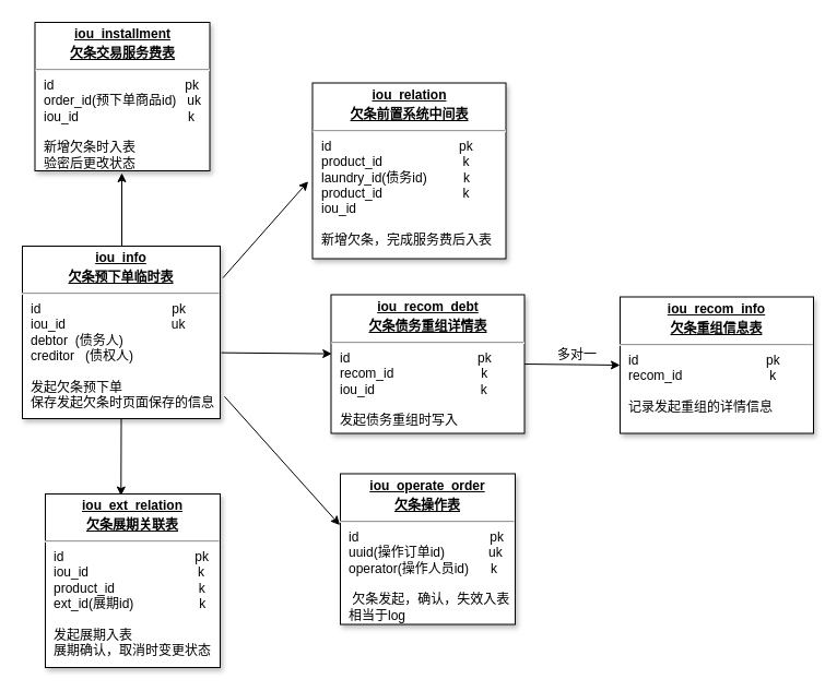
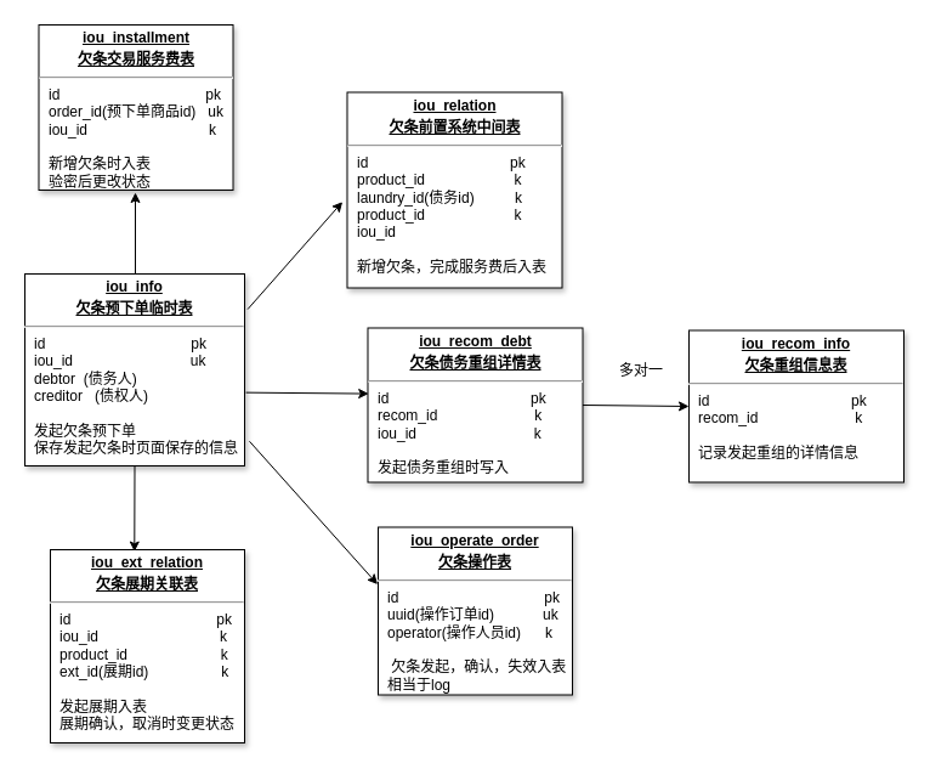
  <mxCell id="0" />
  <mxCell id="1" parent="0" />
  <mxCell id="2" value="&lt;p style=&quot;margin: 0px ; margin-top: 4px ; text-align: center ; text-decoration: underline&quot;&gt;&lt;b&gt;iou_installment&lt;/b&gt;&lt;/p&gt;&lt;p style=&quot;margin: 0px ; margin-top: 4px ; text-align: center ; text-decoration: underline&quot;&gt;&lt;b&gt;欠条交易服务费表&lt;/b&gt;&lt;/p&gt;&lt;hr&gt;&lt;p style=&quot;margin: 0px ; margin-left: 8px&quot;&gt;id&amp;nbsp; &amp;nbsp; &amp;nbsp; &amp;nbsp; &amp;nbsp; &amp;nbsp; &amp;nbsp; &amp;nbsp; &amp;nbsp; &amp;nbsp; &amp;nbsp; &amp;nbsp; &amp;nbsp; &amp;nbsp; &amp;nbsp; &amp;nbsp; &amp;nbsp; &amp;nbsp; pk&lt;/p&gt;&lt;p style=&quot;margin: 0px ; margin-left: 8px&quot;&gt;order_id(预下单商品id)&amp;nbsp; &amp;nbsp;uk&lt;/p&gt;&lt;p style=&quot;margin: 0px ; margin-left: 8px&quot;&gt;iou_id&amp;nbsp; &amp;nbsp; &amp;nbsp; &amp;nbsp; &amp;nbsp; &amp;nbsp; &amp;nbsp; &amp;nbsp; &amp;nbsp; &amp;nbsp; &amp;nbsp; &amp;nbsp; &amp;nbsp; &amp;nbsp; &amp;nbsp; k&lt;/p&gt;&lt;p style=&quot;margin: 0px ; margin-left: 8px&quot;&gt;&lt;br&gt;&lt;/p&gt;&lt;p style=&quot;margin: 0px ; margin-left: 8px&quot;&gt;新增欠条时入表&lt;/p&gt;&lt;p style=&quot;margin: 0px ; margin-left: 8px&quot;&gt;验密后更改状态&lt;/p&gt;" style="verticalAlign=top;align=left;overflow=fill;fontSize=12;fontFamily=Helvetica;html=1;shadow=1;" parent="1" vertex="1"><mxGeometry x="31.5" y="20" width="160" height="136" as="geometry" /></mxCell>
  <mxCell id="3" value="&lt;p style=&quot;margin: 0px ; margin-top: 4px ; text-align: center ; text-decoration: underline&quot;&gt;&lt;b&gt;iou_ext_relation&lt;/b&gt;&lt;/p&gt;&lt;p style=&quot;margin: 0px ; margin-top: 4px ; text-align: center ; text-decoration: underline&quot;&gt;&lt;b&gt;欠条展期关联表&lt;/b&gt;&lt;/p&gt;&lt;hr&gt;&lt;p style=&quot;margin: 0px ; margin-left: 8px&quot;&gt;id&amp;nbsp; &amp;nbsp; &amp;nbsp; &amp;nbsp; &amp;nbsp; &amp;nbsp; &amp;nbsp; &amp;nbsp; &amp;nbsp; &amp;nbsp; &amp;nbsp; &amp;nbsp; &amp;nbsp; &amp;nbsp; &amp;nbsp; &amp;nbsp; &amp;nbsp; &amp;nbsp; pk&lt;/p&gt;&lt;p style=&quot;margin: 0px ; margin-left: 8px&quot;&gt;iou_id&amp;nbsp; &amp;nbsp; &amp;nbsp; &amp;nbsp; &amp;nbsp; &amp;nbsp; &amp;nbsp; &amp;nbsp; &amp;nbsp; &amp;nbsp; &amp;nbsp; &amp;nbsp; &amp;nbsp; &amp;nbsp; &amp;nbsp; k&lt;/p&gt;&lt;p style=&quot;margin: 0px ; margin-left: 8px&quot;&gt;product_id&amp;nbsp; &amp;nbsp; &amp;nbsp; &amp;nbsp; &amp;nbsp; &amp;nbsp; &amp;nbsp; &amp;nbsp; &amp;nbsp; &amp;nbsp; &amp;nbsp; &amp;nbsp;k&lt;/p&gt;&lt;p style=&quot;margin: 0px ; margin-left: 8px&quot;&gt;ext_id(展期id)&amp;nbsp; &amp;nbsp; &amp;nbsp; &amp;nbsp; &amp;nbsp; &amp;nbsp; &amp;nbsp; &amp;nbsp; &amp;nbsp; k&lt;/p&gt;&lt;p style=&quot;margin: 0px ; margin-left: 8px&quot;&gt;&lt;br&gt;&lt;/p&gt;&lt;p style=&quot;margin: 0px ; margin-left: 8px&quot;&gt;发起展期入表&lt;/p&gt;&lt;p style=&quot;margin: 0px ; margin-left: 8px&quot;&gt;展期确认，取消时变更状态&lt;/p&gt;&lt;p style=&quot;margin: 0px ; margin-left: 8px&quot;&gt;&lt;br&gt;&lt;/p&gt;" style="verticalAlign=top;align=left;overflow=fill;fontSize=12;fontFamily=Helvetica;html=1;shadow=1;" vertex="1" parent="1"><mxGeometry x="41" y="452" width="160" height="159" as="geometry" /></mxCell>
  <mxCell id="4" value="&lt;p style=&quot;margin: 0px ; margin-top: 4px ; text-align: center ; text-decoration: underline&quot;&gt;&lt;b&gt;iou_operate_order&lt;/b&gt;&lt;/p&gt;&lt;p style=&quot;margin: 0px ; margin-top: 4px ; text-align: center ; text-decoration: underline&quot;&gt;&lt;b&gt;欠条操作表&lt;/b&gt;&lt;/p&gt;&lt;hr&gt;&lt;p style=&quot;margin: 0px ; margin-left: 8px&quot;&gt;id&amp;nbsp; &amp;nbsp; &amp;nbsp; &amp;nbsp; &amp;nbsp; &amp;nbsp; &amp;nbsp; &amp;nbsp; &amp;nbsp; &amp;nbsp; &amp;nbsp; &amp;nbsp; &amp;nbsp; &amp;nbsp; &amp;nbsp; &amp;nbsp; &amp;nbsp; &amp;nbsp; pk&lt;/p&gt;&lt;p style=&quot;margin: 0px ; margin-left: 8px&quot;&gt;uuid(操作订单id)&amp;nbsp; &amp;nbsp; &amp;nbsp; &amp;nbsp; &amp;nbsp; &amp;nbsp; uk&lt;/p&gt;&lt;p style=&quot;margin: 0px ; margin-left: 8px&quot;&gt;operator(操作人员id)&amp;nbsp; &amp;nbsp; &amp;nbsp; k&lt;/p&gt;&lt;p style=&quot;margin: 0px ; margin-left: 8px&quot;&gt;&lt;br&gt;&lt;/p&gt;&lt;p style=&quot;margin: 0px ; margin-left: 8px&quot;&gt;&amp;nbsp;欠条发起，确认，失效入表&lt;/p&gt;&lt;p style=&quot;margin: 0px ; margin-left: 8px&quot;&gt;相当于log&lt;/p&gt;" style="verticalAlign=top;align=left;overflow=fill;fontSize=12;fontFamily=Helvetica;html=1;shadow=1;" parent="1" vertex="1"><mxGeometry x="311" y="433.5" width="160" height="138" as="geometry" /></mxCell>
  <mxCell id="5" value="&lt;p style=&quot;margin: 0px ; margin-top: 4px ; text-align: center ; text-decoration: underline&quot;&gt;&lt;strong&gt;iou_relation&lt;/strong&gt;&lt;/p&gt;&lt;p style=&quot;margin: 0px ; margin-top: 4px ; text-align: center ; text-decoration: underline&quot;&gt;&lt;b&gt;欠条前置系统中间表&lt;/b&gt;&lt;/p&gt;&lt;hr&gt;&lt;p style=&quot;margin: 0px ; margin-left: 8px&quot;&gt;id&amp;nbsp; &amp;nbsp; &amp;nbsp; &amp;nbsp; &amp;nbsp; &amp;nbsp; &amp;nbsp; &amp;nbsp; &amp;nbsp; &amp;nbsp; &amp;nbsp; &amp;nbsp; &amp;nbsp; &amp;nbsp; &amp;nbsp; &amp;nbsp; &amp;nbsp; &amp;nbsp;pk&lt;/p&gt;&lt;p style=&quot;margin: 0px ; margin-left: 8px&quot;&gt;product_id&amp;nbsp; &amp;nbsp; &amp;nbsp; &amp;nbsp; &amp;nbsp; &amp;nbsp; &amp;nbsp; &amp;nbsp; &amp;nbsp; &amp;nbsp; &amp;nbsp; k&lt;/p&gt;&lt;p style=&quot;margin: 0px ; margin-left: 8px&quot;&gt;laundry_id(债务id)&amp;nbsp; &amp;nbsp; &amp;nbsp; &amp;nbsp; &amp;nbsp; k&lt;/p&gt;&lt;p style=&quot;margin: 0px ; margin-left: 8px&quot;&gt;product_id&amp;nbsp; &amp;nbsp; &amp;nbsp; &amp;nbsp; &amp;nbsp; &amp;nbsp; &amp;nbsp; &amp;nbsp; &amp;nbsp; &amp;nbsp; &amp;nbsp; k&lt;/p&gt;&lt;p style=&quot;margin: 0px ; margin-left: 8px&quot;&gt;iou_id&lt;/p&gt;&lt;p style=&quot;margin: 0px ; margin-left: 8px&quot;&gt;&lt;br&gt;&lt;/p&gt;&lt;p style=&quot;margin: 0px ; margin-left: 8px&quot;&gt;新增欠条，完成服务费后入表&lt;/p&gt;&lt;p style=&quot;margin: 0px ; margin-left: 8px&quot;&gt;&lt;br&gt;&lt;/p&gt;" style="verticalAlign=top;align=left;overflow=fill;fontSize=12;fontFamily=Helvetica;html=1;shadow=1;" parent="1" vertex="1"><mxGeometry x="285.5" y="75.5" width="177" height="161" as="geometry" /></mxCell>
  <mxCell id="6" value="&lt;p style=&quot;margin: 0px ; margin-top: 4px ; text-align: center ; text-decoration: underline&quot;&gt;&lt;b&gt;iou_info&lt;/b&gt;&lt;/p&gt;&lt;p style=&quot;margin: 0px ; margin-top: 4px ; text-align: center ; text-decoration: underline&quot;&gt;&lt;b&gt;欠条预下单临时表&lt;/b&gt;&lt;/p&gt;&lt;hr&gt;&lt;p style=&quot;margin: 0px ; margin-left: 8px&quot;&gt;id&amp;nbsp; &amp;nbsp; &amp;nbsp; &amp;nbsp; &amp;nbsp; &amp;nbsp; &amp;nbsp; &amp;nbsp; &amp;nbsp; &amp;nbsp; &amp;nbsp; &amp;nbsp; &amp;nbsp; &amp;nbsp; &amp;nbsp; &amp;nbsp; &amp;nbsp; &amp;nbsp; pk&lt;/p&gt;&lt;p style=&quot;margin: 0px ; margin-left: 8px&quot;&gt;iou_id&amp;nbsp; &amp;nbsp; &amp;nbsp; &amp;nbsp; &amp;nbsp; &amp;nbsp; &amp;nbsp; &amp;nbsp; &amp;nbsp; &amp;nbsp; &amp;nbsp; &amp;nbsp; &amp;nbsp; &amp;nbsp; &amp;nbsp;uk&lt;/p&gt;&lt;p style=&quot;margin: 0px ; margin-left: 8px&quot;&gt;debtor&amp;nbsp; (债务人)&lt;/p&gt;&lt;p style=&quot;margin: 0px ; margin-left: 8px&quot;&gt;creditor&amp;nbsp; &amp;nbsp;(债权人)&lt;/p&gt;&lt;p style=&quot;margin: 0px ; margin-left: 8px&quot;&gt;&lt;br&gt;&lt;/p&gt;&lt;p style=&quot;margin: 0px ; margin-left: 8px&quot;&gt;发起欠条预下单&lt;/p&gt;&lt;p style=&quot;margin: 0px ; margin-left: 8px&quot;&gt;保存发起欠条时页面保存的信息&lt;/p&gt;&lt;p style=&quot;margin: 0px ; margin-left: 8px&quot;&gt;&amp;nbsp;&lt;/p&gt;" style="verticalAlign=top;align=left;overflow=fill;fontSize=12;fontFamily=Helvetica;html=1;shadow=1;" vertex="1" parent="1"><mxGeometry x="20" y="225" width="181" height="158" as="geometry" /></mxCell>
  <mxCell id="7" value="" style="endArrow=classic;html=1;" edge="1" parent="1"><mxGeometry width="50" height="50" relative="1" as="geometry"><mxPoint x="111" y="225" as="sourcePoint" /><mxPoint x="111" y="158" as="targetPoint" /></mxGeometry></mxCell>
  <mxCell id="8" value="" style="endArrow=classic;html=1;entryX=-0.022;entryY=0.56;entryDx=0;entryDy=0;entryPerimeter=0;exitX=1.014;exitY=0.184;exitDx=0;exitDy=0;exitPerimeter=0;" edge="1" parent="1" source="6" target="5"><mxGeometry width="50" height="50" relative="1" as="geometry"><mxPoint x="201" y="304" as="sourcePoint" /><mxPoint x="251" y="254" as="targetPoint" /></mxGeometry></mxCell>
  <mxCell id="9" value="" style="endArrow=classic;html=1;entryX=-0.003;entryY=0.341;entryDx=0;entryDy=0;entryPerimeter=0;exitX=1.022;exitY=0.872;exitDx=0;exitDy=0;exitPerimeter=0;" edge="1" parent="1" source="6" target="4"><mxGeometry width="50" height="50" relative="1" as="geometry"><mxPoint x="201" y="350" as="sourcePoint" /><mxPoint x="251" y="300" as="targetPoint" /><Array as="points" /></mxGeometry></mxCell>
  <mxCell id="10" value="" style="endArrow=classic;html=1;exitX=0.5;exitY=1;exitDx=0;exitDy=0;entryX=0.433;entryY=0.01;entryDx=0;entryDy=0;entryPerimeter=0;" edge="1" parent="1" source="6" target="3"><mxGeometry width="50" height="50" relative="1" as="geometry"><mxPoint x="20" y="696" as="sourcePoint" /><mxPoint x="70" y="646" as="targetPoint" /></mxGeometry></mxCell>
  <mxCell id="11" value="&lt;p style=&quot;margin: 0px ; margin-top: 4px ; text-align: center ; text-decoration: underline&quot;&gt;&lt;strong&gt;iou_recom_info&lt;/strong&gt;&lt;/p&gt;&lt;p style=&quot;margin: 0px ; margin-top: 4px ; text-align: center ; text-decoration: underline&quot;&gt;&lt;b&gt;欠条重组信息表&lt;/b&gt;&lt;/p&gt;&lt;hr&gt;&lt;p style=&quot;margin: 0px ; margin-left: 8px&quot;&gt;id&amp;nbsp; &amp;nbsp; &amp;nbsp; &amp;nbsp; &amp;nbsp; &amp;nbsp; &amp;nbsp; &amp;nbsp; &amp;nbsp; &amp;nbsp; &amp;nbsp; &amp;nbsp; &amp;nbsp; &amp;nbsp; &amp;nbsp; &amp;nbsp; &amp;nbsp; &amp;nbsp;pk&lt;/p&gt;&lt;p style=&quot;margin: 0px ; margin-left: 8px&quot;&gt;recom_id&amp;nbsp; &amp;nbsp; &amp;nbsp; &amp;nbsp; &amp;nbsp; &amp;nbsp; &amp;nbsp; &amp;nbsp; &amp;nbsp; &amp;nbsp; &amp;nbsp; &amp;nbsp; k&lt;/p&gt;&lt;p style=&quot;margin: 0px ; margin-left: 8px&quot;&gt;&lt;br&gt;&lt;/p&gt;&lt;p style=&quot;margin: 0px ; margin-left: 8px&quot;&gt;记录发起重组的详情信息&lt;/p&gt;&lt;p style=&quot;margin: 0px ; margin-left: 8px&quot;&gt;&lt;br&gt;&lt;/p&gt;" style="verticalAlign=top;align=left;overflow=fill;fontSize=12;fontFamily=Helvetica;html=1;shadow=1;" vertex="1" parent="1"><mxGeometry x="567" y="271.5" width="177" height="125" as="geometry" /></mxCell>
  <mxCell id="12" value="&lt;p style=&quot;margin: 0px ; margin-top: 4px ; text-align: center ; text-decoration: underline&quot;&gt;&lt;strong&gt;iou_recom_debt&lt;/strong&gt;&lt;/p&gt;&lt;p style=&quot;margin: 0px ; margin-top: 4px ; text-align: center ; text-decoration: underline&quot;&gt;&lt;b&gt;欠条债务重组详情表&lt;/b&gt;&lt;/p&gt;&lt;hr&gt;&lt;p style=&quot;margin: 0px ; margin-left: 8px&quot;&gt;id&amp;nbsp; &amp;nbsp; &amp;nbsp; &amp;nbsp; &amp;nbsp; &amp;nbsp; &amp;nbsp; &amp;nbsp; &amp;nbsp; &amp;nbsp; &amp;nbsp; &amp;nbsp; &amp;nbsp; &amp;nbsp; &amp;nbsp; &amp;nbsp; &amp;nbsp; &amp;nbsp;pk&lt;/p&gt;&lt;p style=&quot;margin: 0px ; margin-left: 8px&quot;&gt;recom_id&amp;nbsp; &amp;nbsp; &amp;nbsp; &amp;nbsp; &amp;nbsp; &amp;nbsp; &amp;nbsp; &amp;nbsp; &amp;nbsp; &amp;nbsp; &amp;nbsp; &amp;nbsp; k&lt;/p&gt;&lt;p style=&quot;margin: 0px ; margin-left: 8px&quot;&gt;iou_id&amp;nbsp; &amp;nbsp; &amp;nbsp; &amp;nbsp; &amp;nbsp; &amp;nbsp; &amp;nbsp; &amp;nbsp; &amp;nbsp; &amp;nbsp; &amp;nbsp; &amp;nbsp; &amp;nbsp; &amp;nbsp; &amp;nbsp;k&lt;/p&gt;&lt;p style=&quot;margin: 0px ; margin-left: 8px&quot;&gt;&lt;br&gt;&lt;/p&gt;&lt;p style=&quot;margin: 0px ; margin-left: 8px&quot;&gt;发起债务重组时写入&lt;/p&gt;&lt;p style=&quot;margin: 0px ; margin-left: 8px&quot;&gt;&lt;br&gt;&lt;/p&gt;" style="verticalAlign=top;align=left;overflow=fill;fontSize=12;fontFamily=Helvetica;html=1;shadow=1;" vertex="1" parent="1"><mxGeometry x="302.5" y="269.5" width="177" height="127" as="geometry" /></mxCell>
  <mxCell id="13" value="" style="endArrow=classic;html=1;entryX=0.004;entryY=0.426;entryDx=0;entryDy=0;entryPerimeter=0;exitX=1.006;exitY=0.618;exitDx=0;exitDy=0;exitPerimeter=0;" edge="1" parent="1" source="6" target="12"><mxGeometry width="50" height="50" relative="1" as="geometry"><mxPoint x="201" y="329" as="sourcePoint" /><mxPoint x="565" y="353" as="targetPoint" /></mxGeometry></mxCell>
  <mxCell id="14" value="" style="endArrow=classic;html=1;exitX=1;exitY=0.5;exitDx=0;exitDy=0;entryX=0;entryY=0.5;entryDx=0;entryDy=0;" edge="1" parent="1" source="12" target="11"><mxGeometry width="50" height="50" relative="1" as="geometry"><mxPoint x="738.5" y="412.5" as="sourcePoint" /><mxPoint x="797" y="353.5" as="targetPoint" /></mxGeometry></mxCell>
- <mxCell id="15" value="多对一" style="text;html=1;resizable=0;points=[];autosize=1;align=left;verticalAlign=top;spacingTop=-4;" vertex="1" parent="1"><mxGeometry x="508" y="315" width="46" height="14" as="geometry" /></mxCell>
+ <mxCell id="15" value="多对一" style="text;html=1;resizable=0;points=[];autosize=1;align=left;verticalAlign=top;spacingTop=-4;" vertex="1" parent="1"><mxGeometry x="508" y="295" width="46" height="14" as="geometry" /></mxCell>
